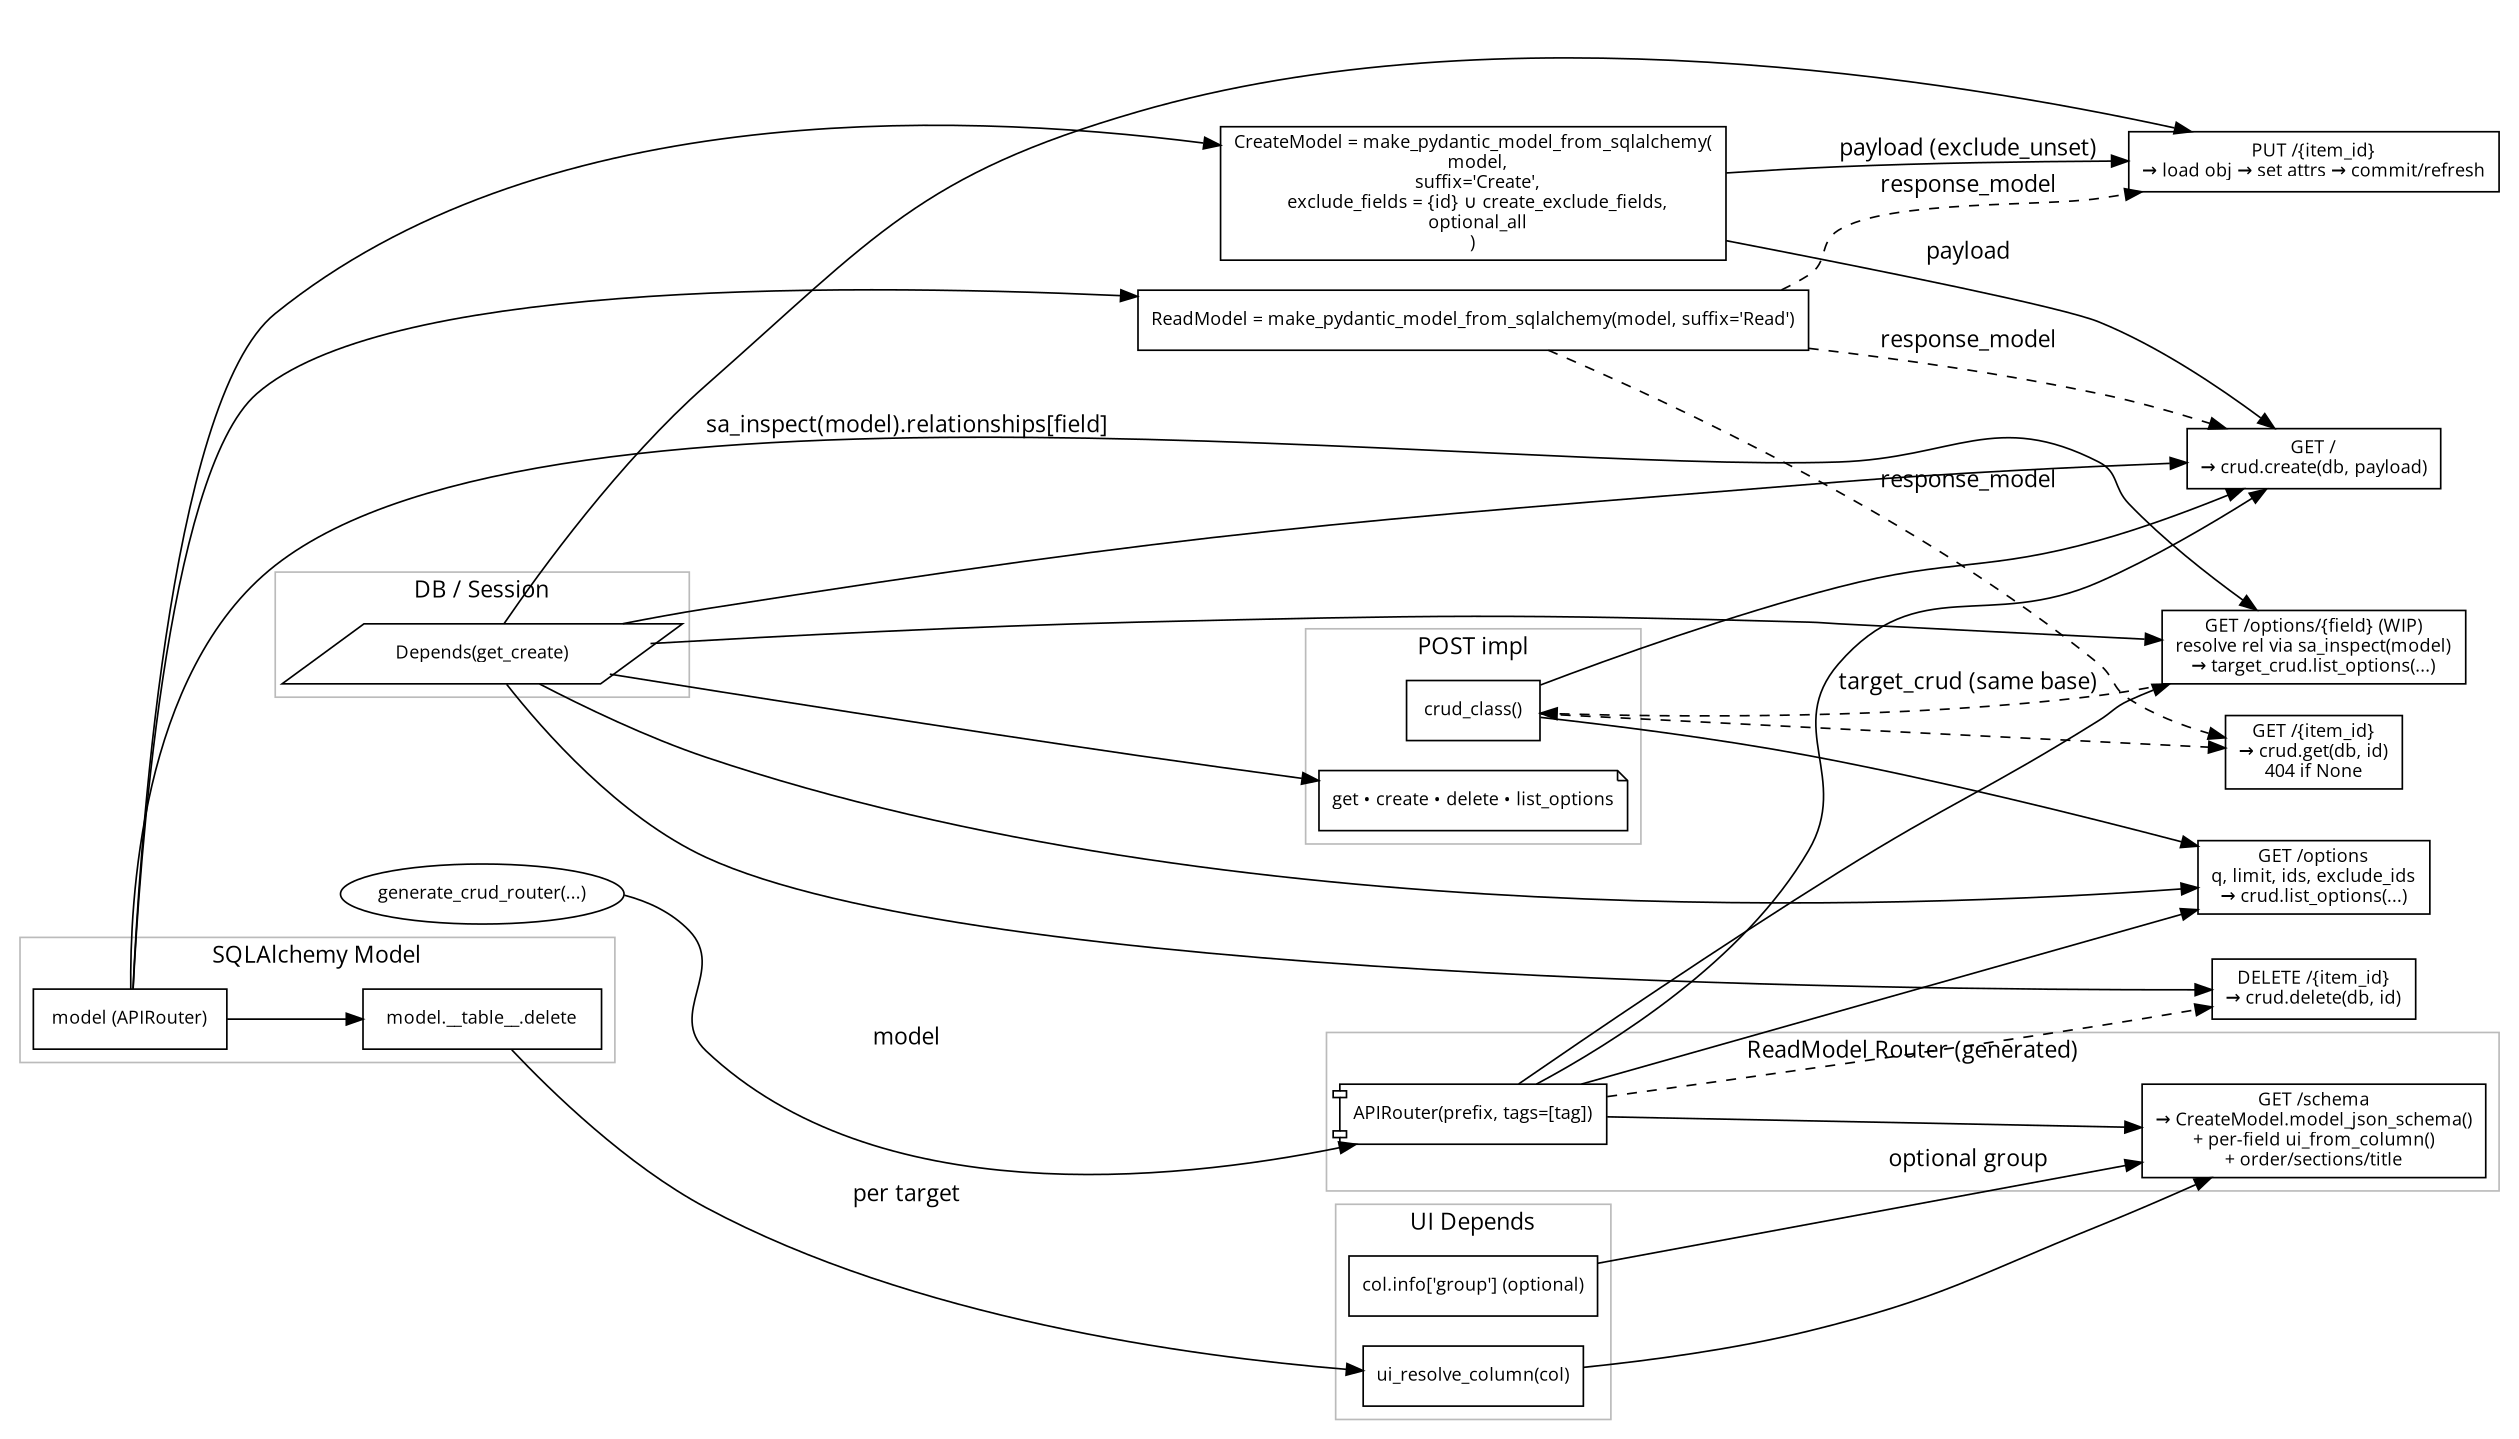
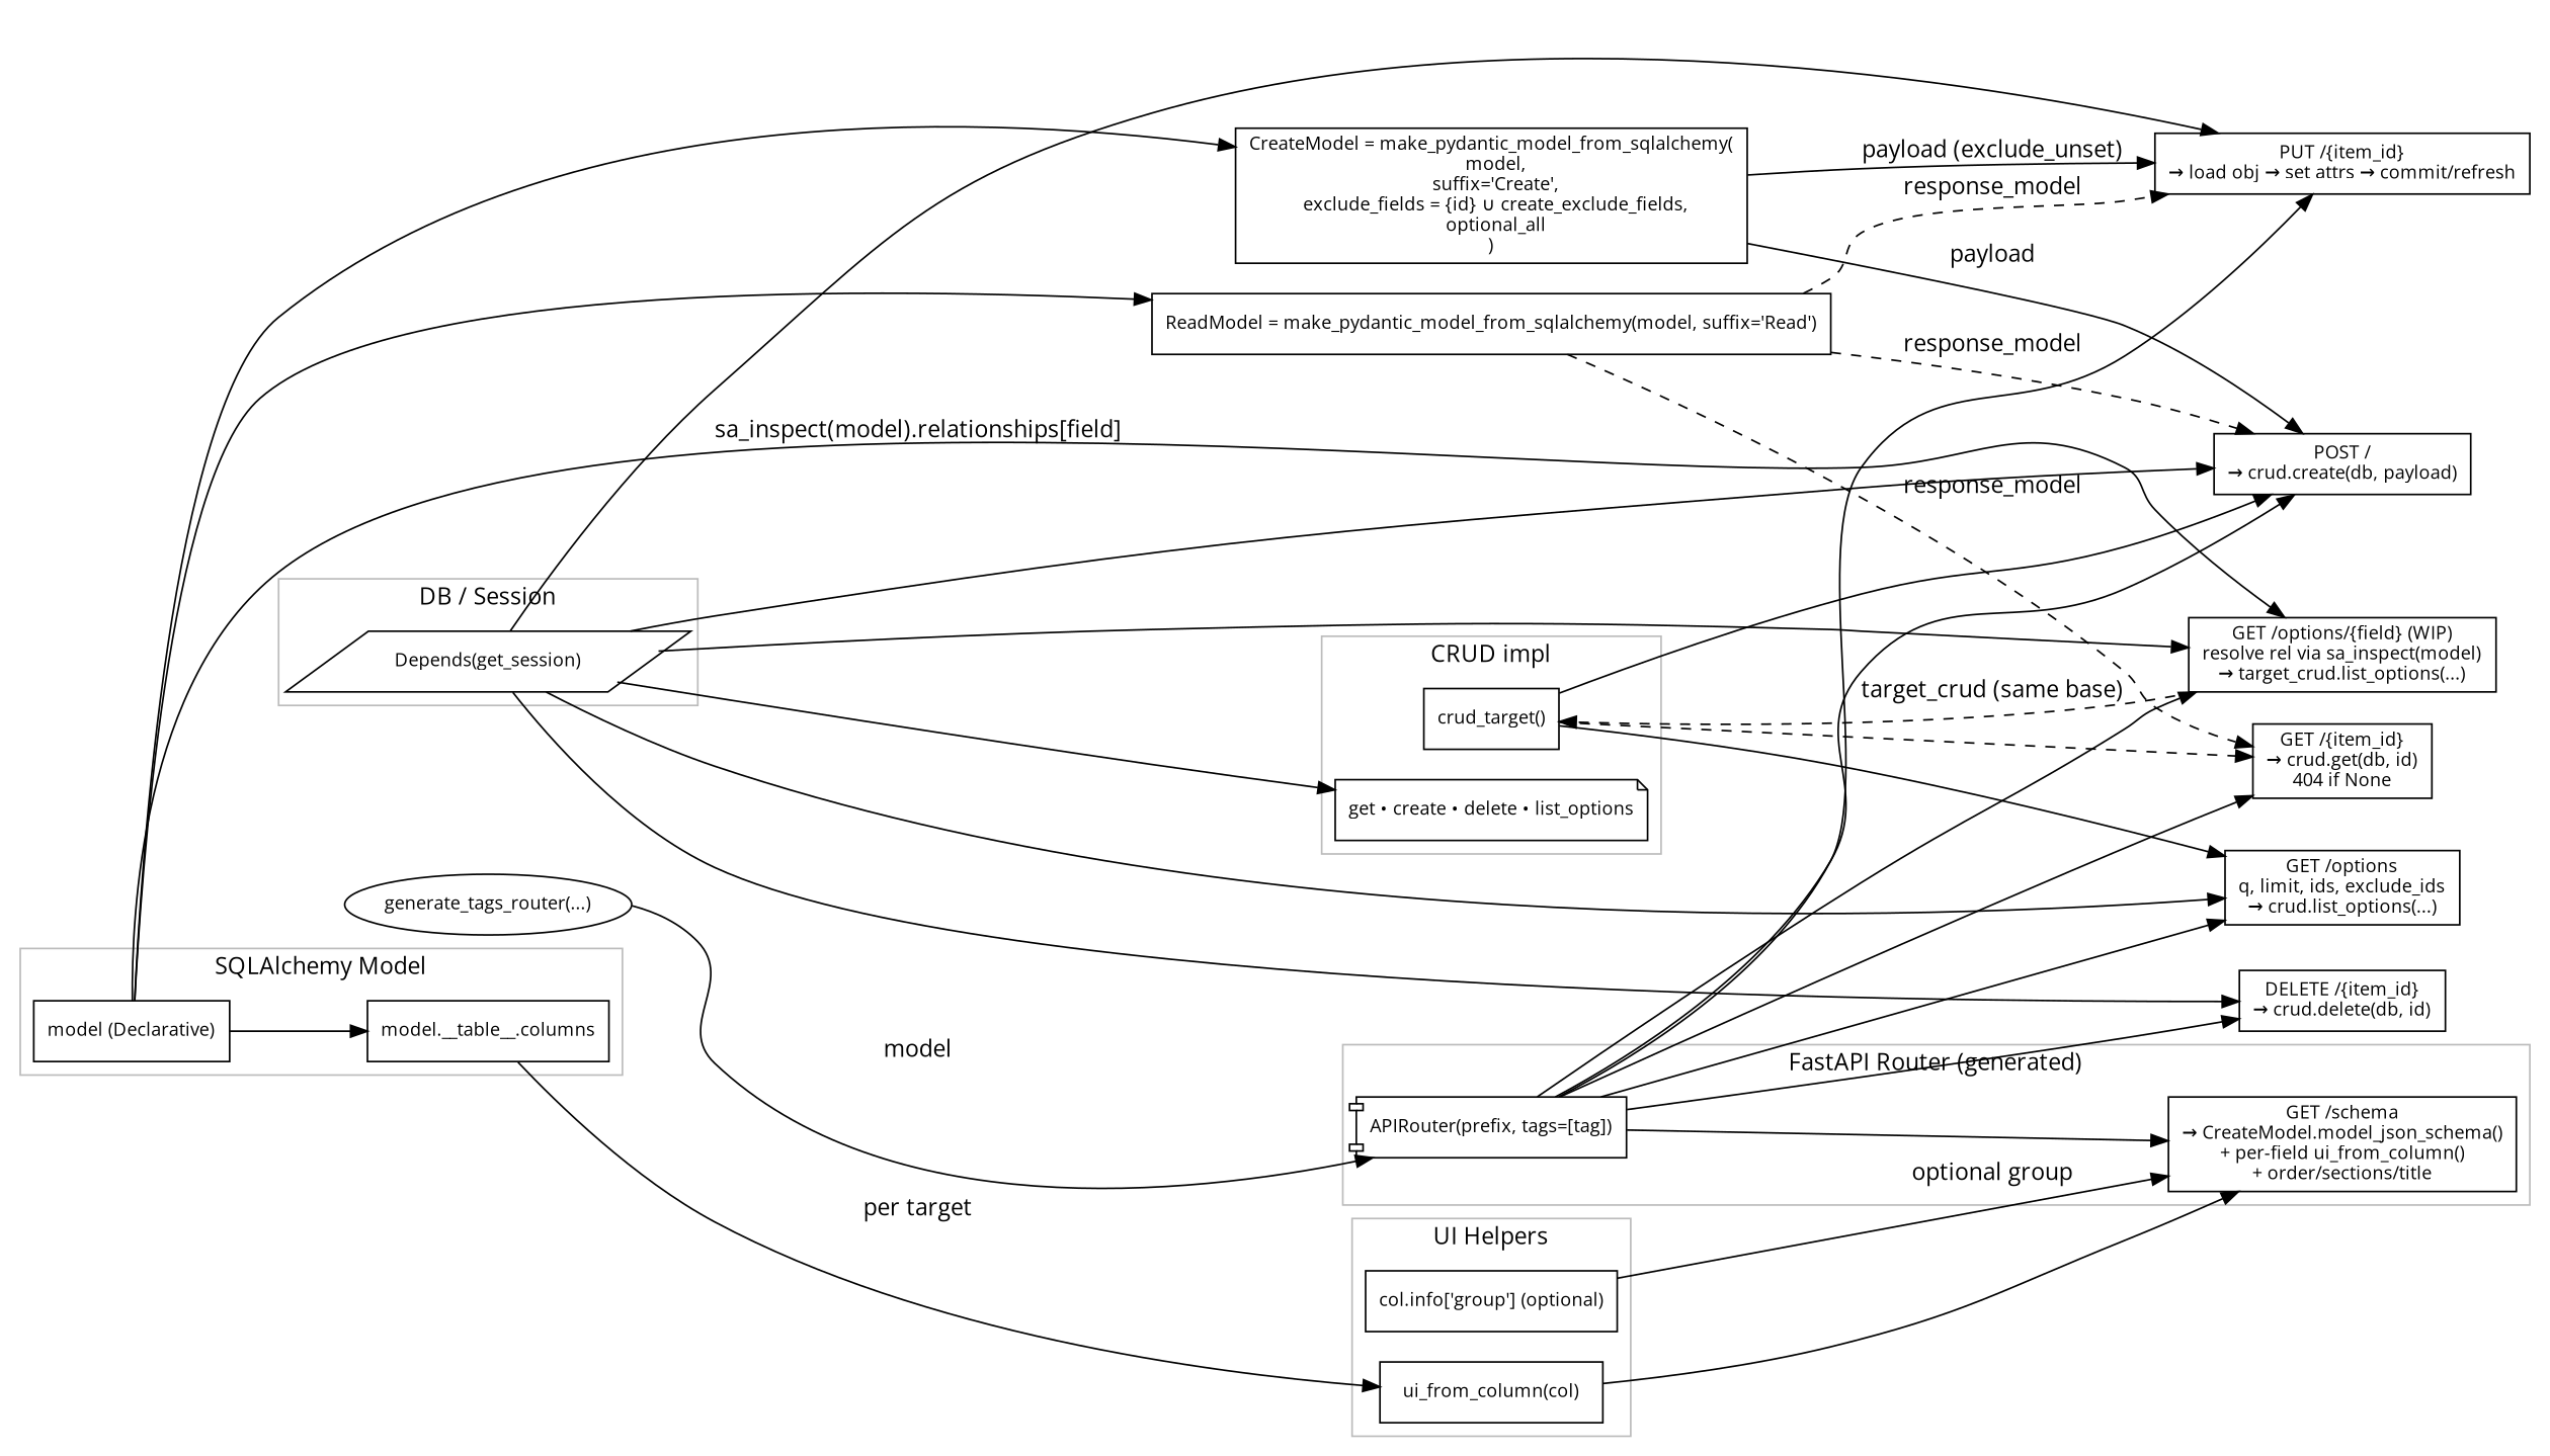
  digraph {
    fontname="Open Sans"
    rankdir=LR
    node [fontname="Open Sans" fontsize=11 shape=box]
    edge [fontname="Open Sans"]
    n1 [label="ReadModel = make_pydantic_model_from_sqlalchemy(model, suffix='Read')"]
    n2 [label="CreateModel = make_pydantic_model_from_sqlalchemy(\n  model,\n  suffix='Create',\n  exclude_fields = {id} ∪ create_exclude_fields,\n  optional_all\n)"]
    n3 [label="GET /{item_id}\n→ crud.get(db, id)\n404 if None"]
-   n4 [label="GET /\n→ crud.create(db, payload)"]
+   n4 [label="POST /\n→ crud.create(db, payload)"]
    n5 [label="PUT /{item_id}\n→ load obj → set attrs → commit/refresh"]
    n6 [label="DELETE /{item_id}\n→ crud.delete(db, id)"]
    n7 [label="GET /options\nq, limit, ids, exclude_ids\n→ crud.list_options(...)"]
    n8 [label="GET /options/{field} (WIP)\nresolve rel via sa_inspect(model)\n→ target_crud.list_options(...)"]
-   n9 [label="model (APIRouter)"]
-   n10 [label="model.__table__.delete"]
+   n9 [label="model (Declarative)"]
+   n10 [label="model.__table__.columns"]
    n11 [label="APIRouter(prefix, tags=[tag])" shape=component]
    n12 [label="GET /schema\n→ CreateModel.model_json_schema()\n+ per-field ui_from_column()\n+ order/sections/title"]
-   n13 [label="crud_class()"]
+   n13 [label="crud_target()"]
    n14 [label="get • create • delete • list_options" shape=note]
-   n15 [label="Depends(get_create)" shape=parallelogram]
-   n16 [label="ui_resolve_column(col)"]
+   n15 [label="Depends(get_session)" shape=parallelogram]
+   n16 [label="ui_from_column(col)"]
    n17 [label="col.info['group'] (optional)"]
-   n18 [label="generate_crud_router(...)" shape=oval]
+   n18 [label="generate_tags_router(...)" shape=oval]
    subgraph sub_1 {
      rank=same
      n1
      n2
    }
    subgraph sub_2 {
      rank=same
      n3
      n4
      n5
      n6
      n7
      n8
    }
    subgraph cluster_3 {
      color="#bbbbbb"
      label="SQLAlchemy Model"
      n9
      n10
    }
    subgraph cluster_4 {
      color="#bbbbbb"
      label="Pydantic Models (auto-derived)"
    }
    subgraph cluster_5 {
      color="#bbbbbb"
-     label="ReadModel Router (generated)"
+     label="FastAPI Router (generated)"
      n11
      n12
    }
    subgraph cluster_6 {
      color="#bbbbbb"
-     label="POST impl"
+     label="CRUD impl"
      n13
      n14
    }
    subgraph cluster_7 {
      color="#bbbbbb"
      label="DB / Session"
      n15
    }
    subgraph cluster_8 {
      color="#bbbbbb"
-     label="UI Depends"
+     label="UI Helpers"
      n16
      n17
    }
    n1 -> n3 [label=response_model style=dashed]
    n1 -> n4 [label=response_model style=dashed]
    n1 -> n5 [label=response_model style=dashed]
    n2 -> n4 [label=payload]
    n2 -> n5 [label="payload (exclude_unset)"]
    n8 -> n13 [label="target_crud (same base)" style=dashed]
    n9 -> n1
    n9 -> n2
    n9 -> n8 [label="sa_inspect(model).relationships[field]"]
    n9 -> n10
    n10 -> n16 [label="per target"]
+   n11 -> n3
    n11 -> n4
-   n11 -> n6 [style=dashed]
+   n11 -> n5
+   n11 -> n6
    n11 -> n7
    n11 -> n8
    n11 -> n12
    n13 -> n3 [style=dashed]
    n13 -> n4
    n13 -> n7
    n15 -> n4
    n15 -> n5
    n15 -> n6
    n15 -> n7
    n15 -> n8
    n15 -> n14
    n16 -> n12
    n17 -> n12 [label="optional group"]
    n18 -> n11 [label=model]
  }
